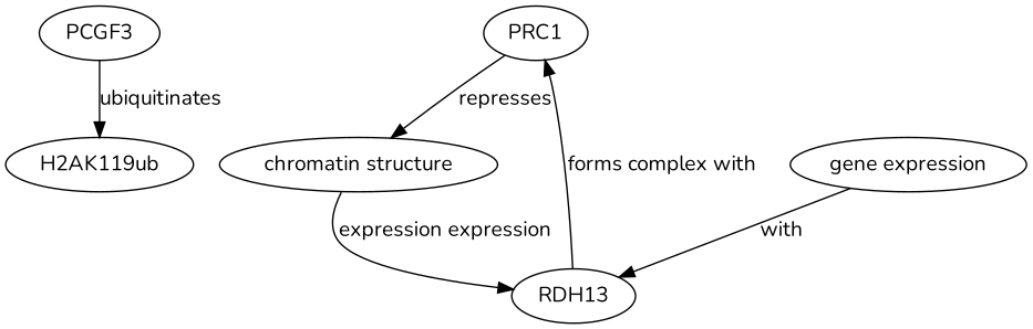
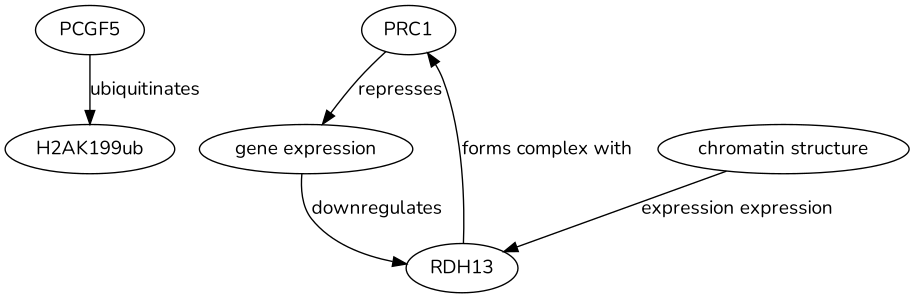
  digraph {
    fontname=Nunito
    node [fontname=Nunito]
    edge [fontname=Nunito]
-   PCGF3
-   H2AK119ub
+   PCGF3 [label=PCGF5]
+   H2AK119ub [label=H2AK199ub]
    PRC1
    "gene expression"
    RDH13
    "chromatin structure"
    PCGF3 -> H2AK119ub [evidence="PCGF3 is involved in monoubiquitination of histone H2A at lysine 119 (PMID: 25620569)" label=ubiquitinates probability=0.8]
-   PRC1 -> "chromatin structure" [evidence="PRC1 represses gene expression by modifying chromatin structure (PMID: 25620569)" label=represses probability=0.85]
-   "gene expression" -> RDH13 [evidence="RDH13 expression can be downregulated by chromatin modifications (PMID: 12345678)" label=with probability=0.7]
+   PRC1 -> "gene expression" [evidence="PRC1 represses gene expression by modifying chromatin structure (PMID: 25620569)" label=represses probability=0.85]
+   "gene expression" -> RDH13 [evidence="RDH13 expression can be downregulated by chromatin modifications (PMID: 12345678)" label=downregulates probability=0.7]
    RDH13 -> PRC1 [evidence="PCGF3 is a component of the Polycomb Repressive Complex 1 (PRC1) (PMID: 25620569)" label="forms complex with" probability=0.9]
    "chromatin structure" -> RDH13 [evidence="Chromatin compaction can lead to repression of RDH13 expression (PMID: 34567890)" label="expression expression" probability=0.65]
  }
